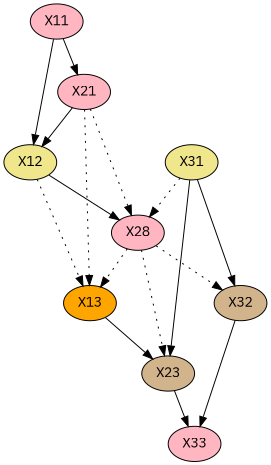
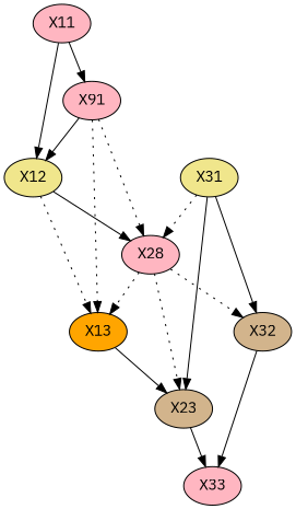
  digraph {
    fontname="IBM Plex Sans"
    node [fillcolor=lightpink fontname="IBM Plex Sans" style=filled]
    edge [fontname="IBM Plex Sans" style=solid]
    X12 [fillcolor=khaki]
    X11
-   X21
+   X21 [label=X91]
    X13 [fillcolor=orange]
    n5 [label=X28]
    X23 [fillcolor=tan]
    X32 [fillcolor=tan]
    X33
    X31 [fillcolor=khaki]
    X12 -> X13 [style=dotted]
    X12 -> n5
    X11 -> X12
    X11 -> X21
    X21 -> X12
    X21 -> X13 [style=dotted]
    X21 -> n5 [style=dotted]
    X13 -> X23
    n5 -> X13 [style=dotted]
    n5 -> X23 [style=dotted]
    n5 -> X32 [style=dotted]
    X23 -> X33
    X32 -> X33
    X31 -> n5 [style=dotted]
    X31 -> X23
    X31 -> X32
  }
